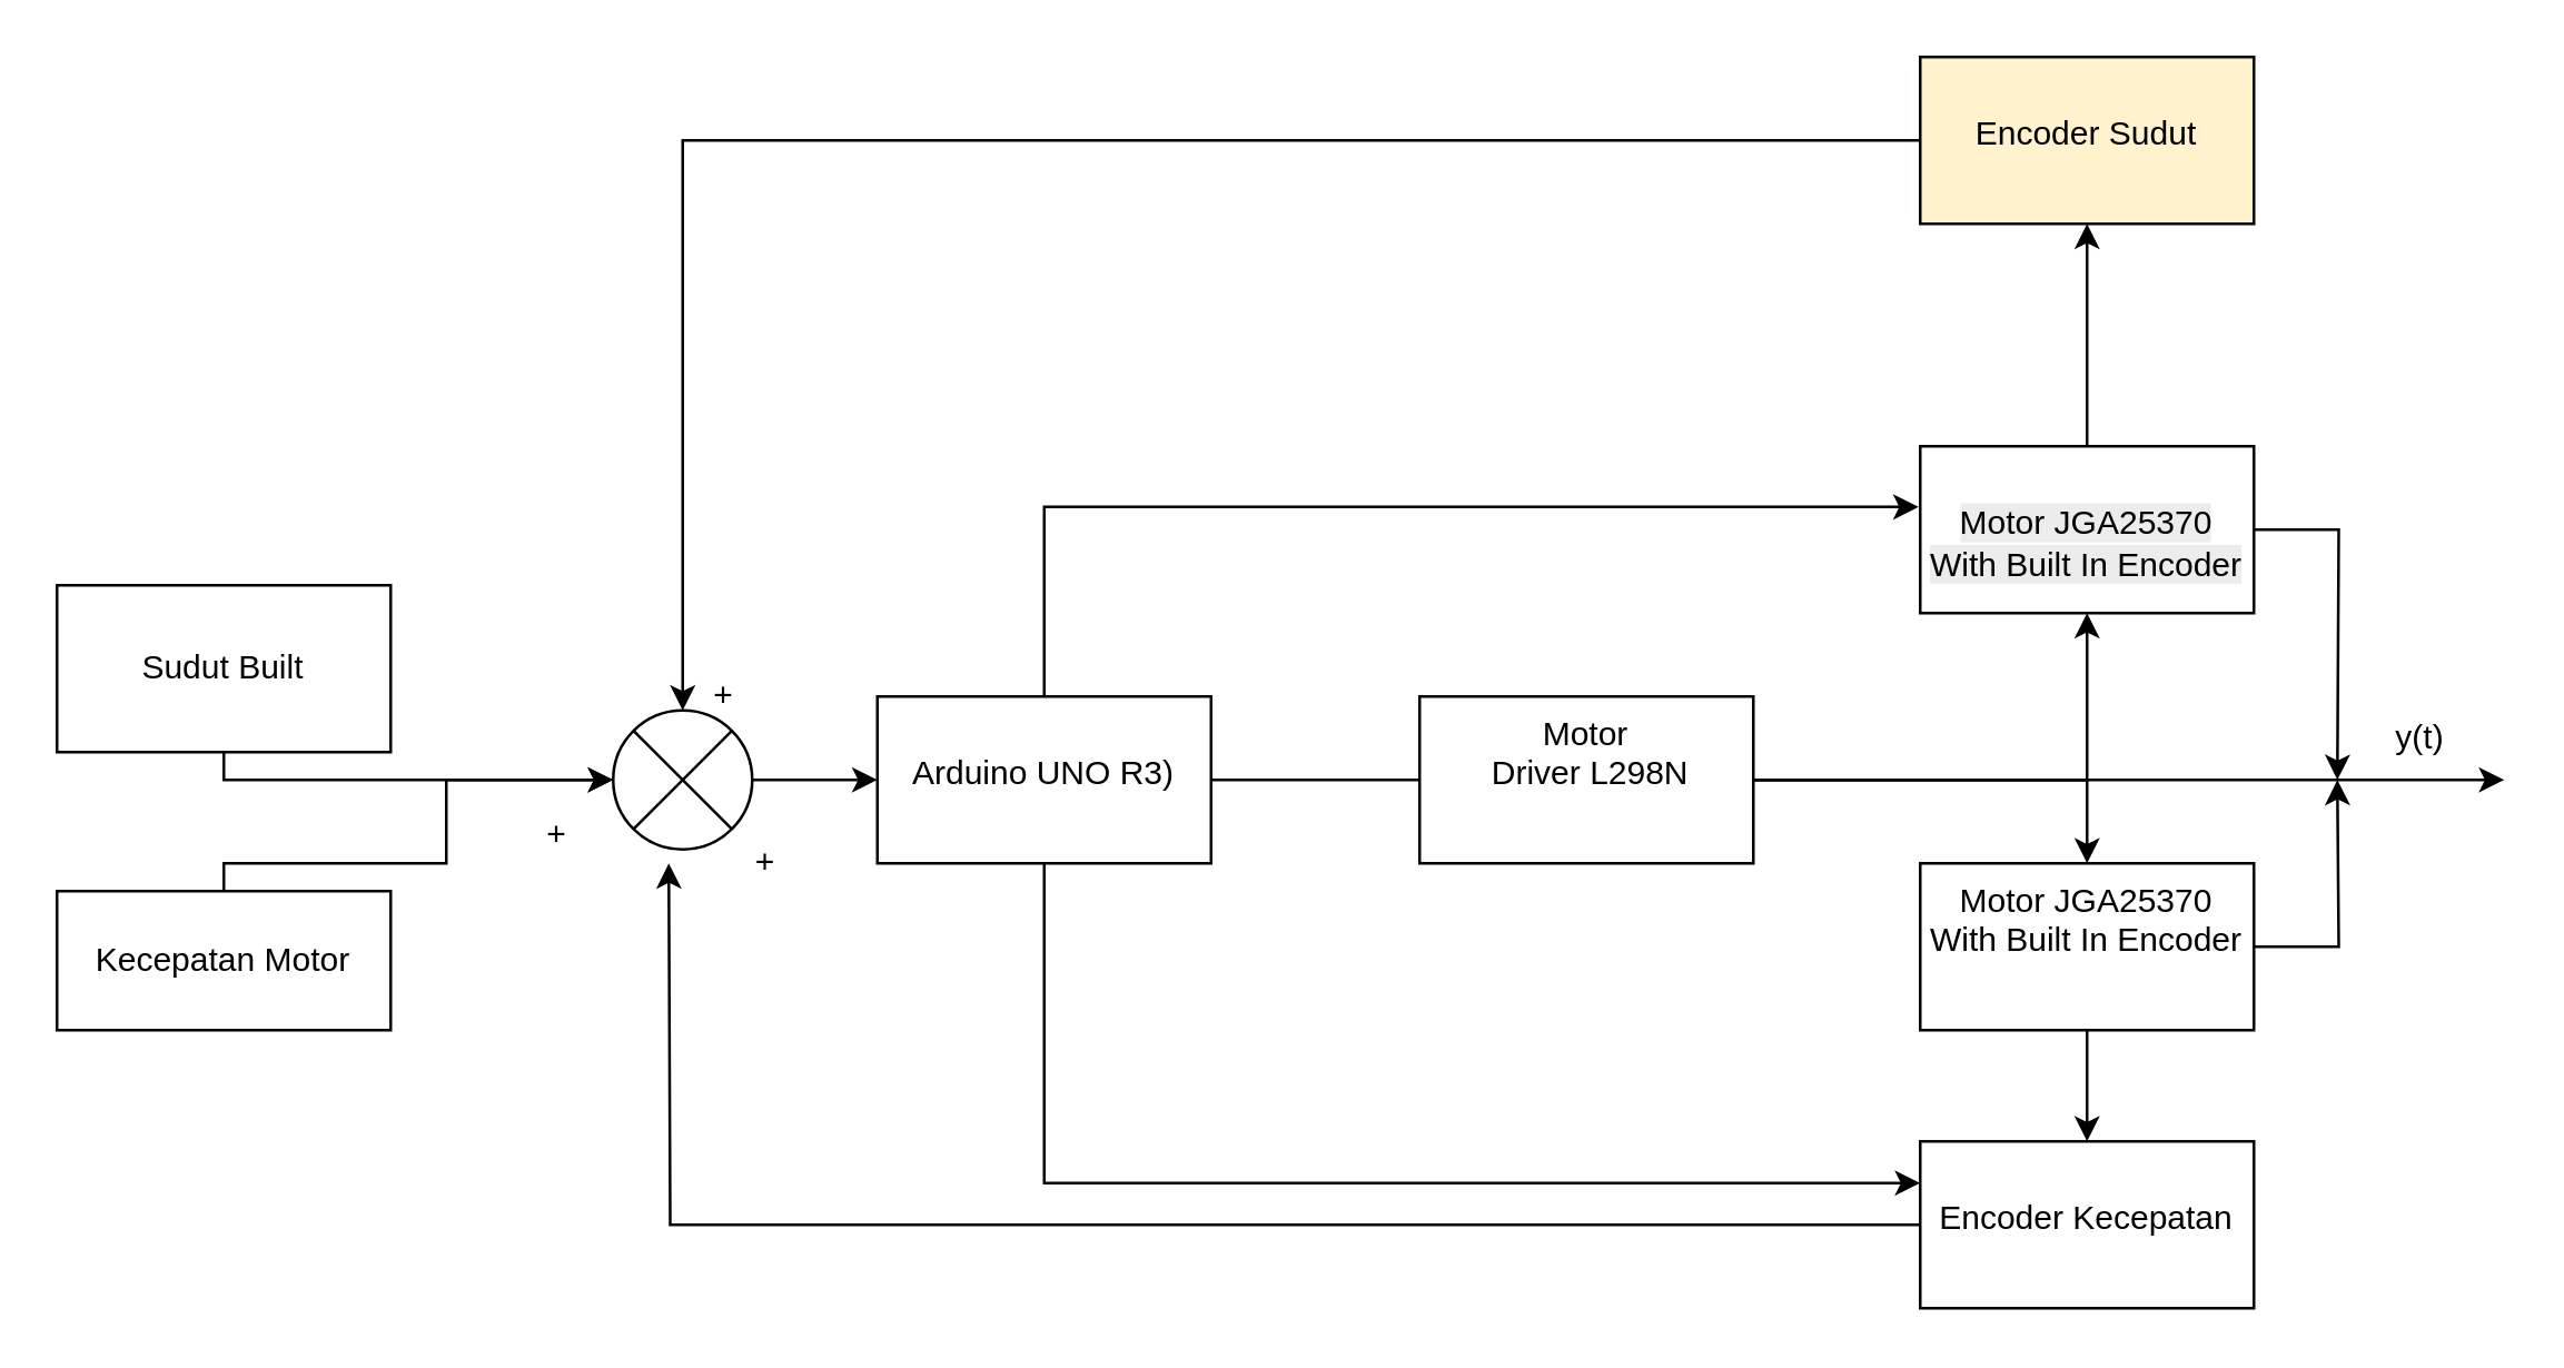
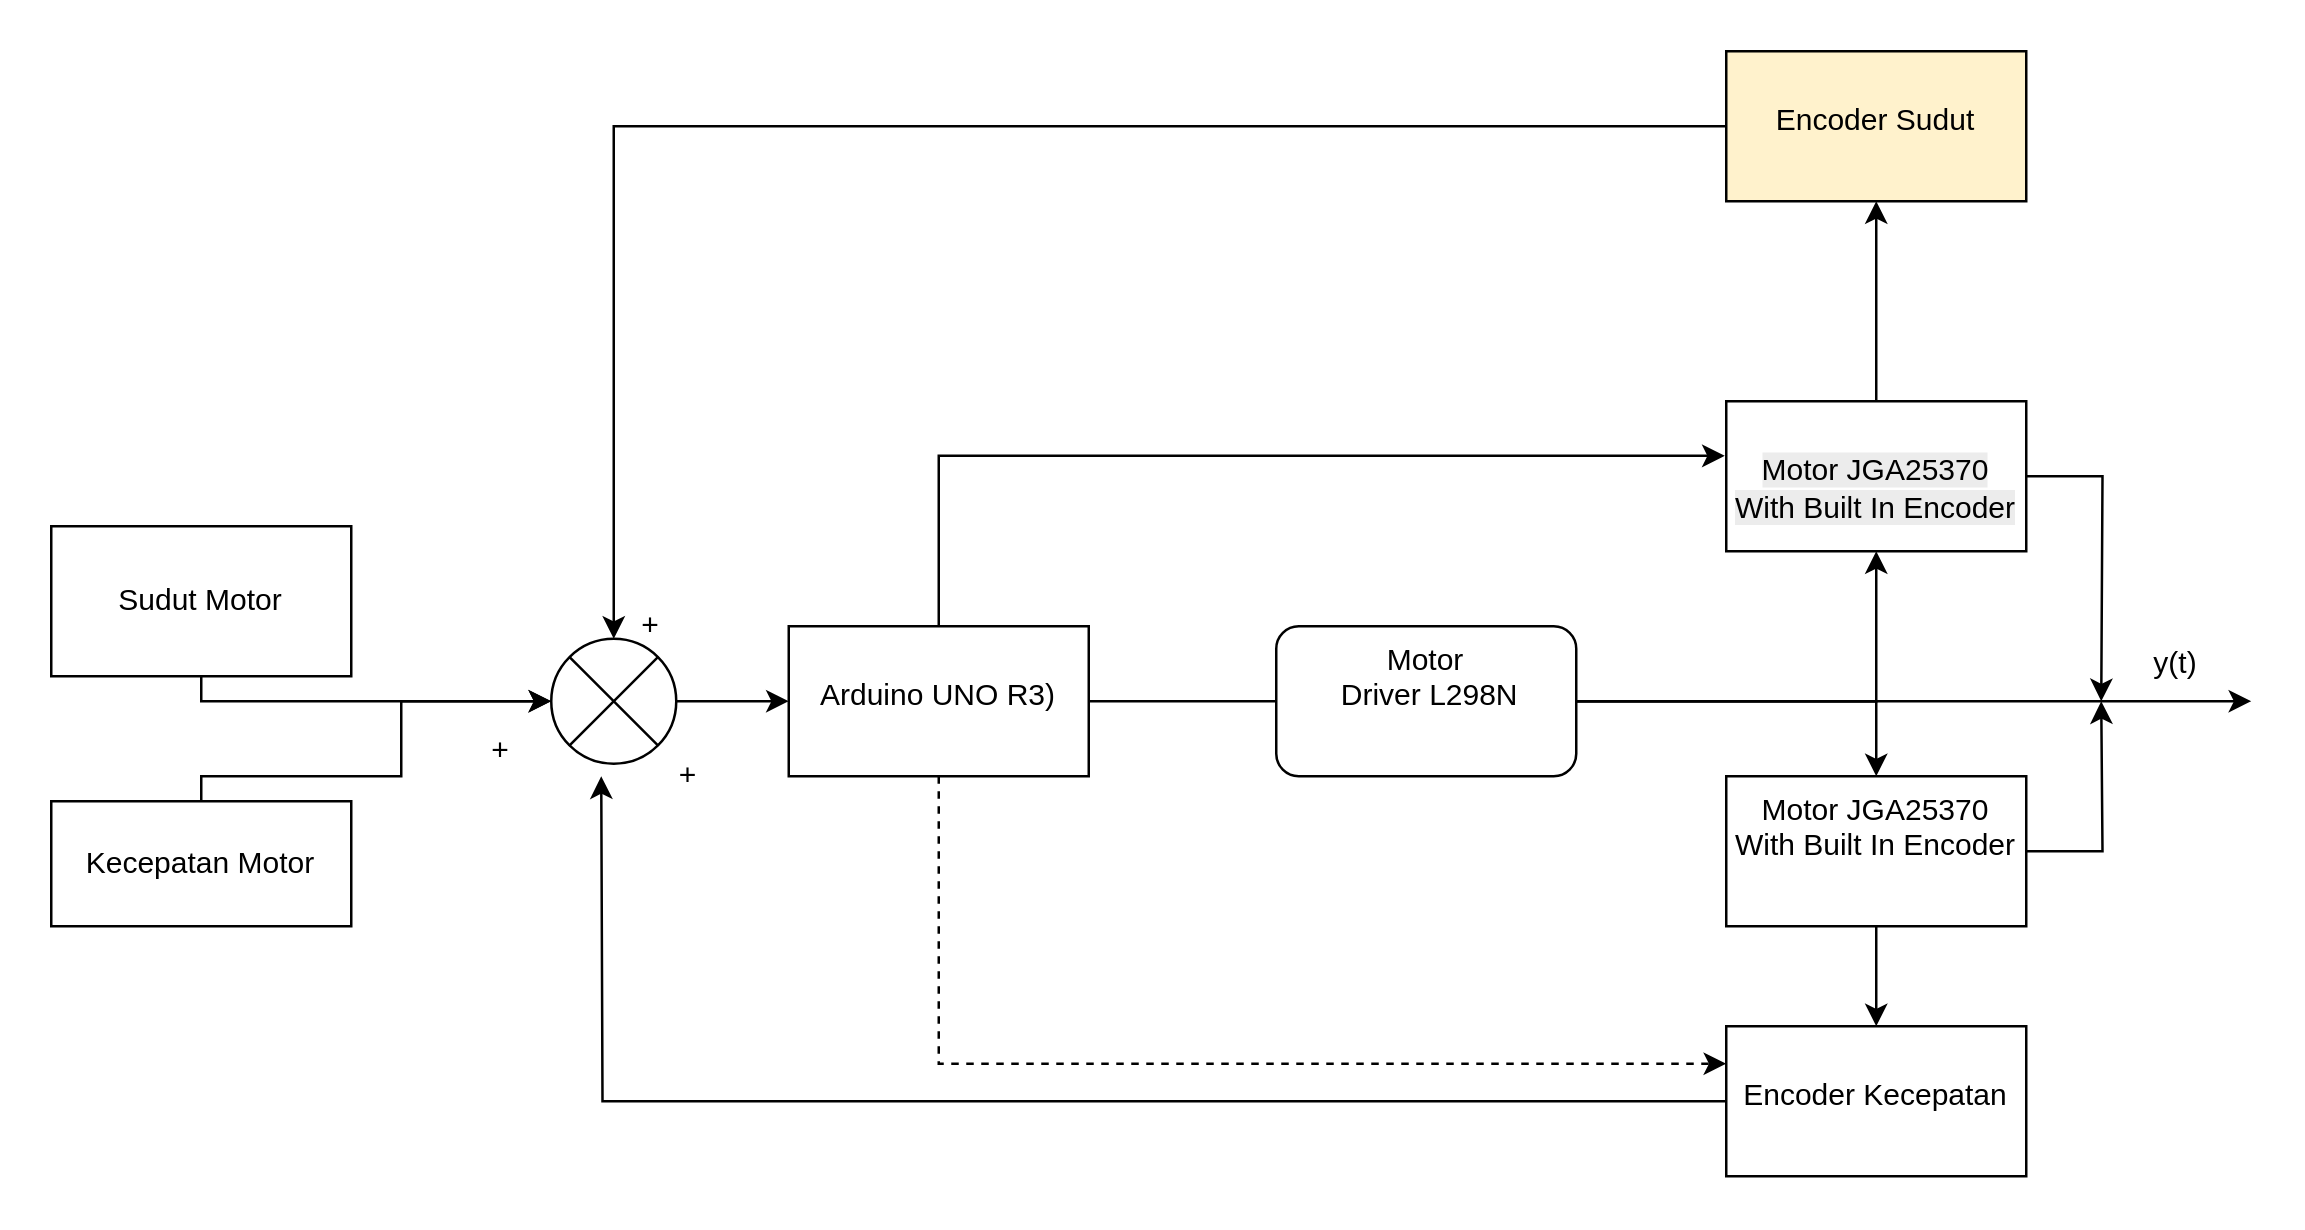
  <mxCell id="0" />
  <mxCell id="1" parent="0" />
  <mxCell id="2" style="edgeStyle=orthogonalEdgeStyle;rounded=0;orthogonalLoop=1;jettySize=auto;html=1;entryX=0.75;entryY=0;entryDx=0;entryDy=0;" parent="1" source="3" target="6" edge="1"><mxGeometry relative="1" as="geometry"><Array as="points"><mxPoint x="80" y="280" /></Array></mxGeometry></mxCell>
- <mxCell id="3" value="Sudut Built" style="rounded=0;whiteSpace=wrap;html=1;" parent="1" vertex="1"><mxGeometry x="20" y="210" width="120" height="60" as="geometry" /></mxCell>
+ <mxCell id="3" value="Sudut Motor" style="rounded=0;whiteSpace=wrap;html=1;" parent="1" vertex="1"><mxGeometry x="20" y="210" width="120" height="60" as="geometry" /></mxCell>
  <mxCell id="4" value="" style="edgeStyle=orthogonalEdgeStyle;rounded=0;orthogonalLoop=1;jettySize=auto;html=1;" parent="1" source="5" target="9" edge="1"><mxGeometry relative="1" as="geometry" /></mxCell>
  <mxCell id="5" value="" style="verticalLabelPosition=bottom;verticalAlign=top;html=1;shape=mxgraph.flowchart.or;" parent="1" vertex="1"><mxGeometry x="220" y="255" width="50" height="50" as="geometry" /></mxCell>
  <mxCell id="6" value="+" style="text;html=1;align=center;verticalAlign=middle;whiteSpace=wrap;rounded=0;" parent="1" vertex="1"><mxGeometry x="160" y="280" width="80" height="40" as="geometry" /></mxCell>
  <mxCell id="7" value="" style="edgeStyle=orthogonalEdgeStyle;rounded=0;orthogonalLoop=1;jettySize=auto;html=1;endArrow=none;" parent="1" source="9" target="13" edge="1"><mxGeometry relative="1" as="geometry" /></mxCell>
- <mxCell id="8" style="edgeStyle=orthogonalEdgeStyle;rounded=0;orthogonalLoop=1;jettySize=auto;html=1;entryX=0;entryY=0.25;entryDx=0;entryDy=0;" parent="1" source="9" target="22" edge="1"><mxGeometry relative="1" as="geometry"><Array as="points"><mxPoint x="375" y="425" /></Array></mxGeometry></mxCell>
+ <mxCell id="8" style="edgeStyle=orthogonalEdgeStyle;rounded=0;orthogonalLoop=1;jettySize=auto;html=1;entryX=0;entryY=0.25;entryDx=0;entryDy=0;dashed=1;" parent="1" source="9" target="22" edge="1"><mxGeometry relative="1" as="geometry"><Array as="points"><mxPoint x="375" y="425" /></Array></mxGeometry></mxCell>
  <mxCell id="9" value="&lt;div&gt;&lt;br&gt;&lt;/div&gt;&lt;div&gt;Arduino UNO R3)&lt;/div&gt;" style="whiteSpace=wrap;html=1;verticalAlign=top;" parent="1" vertex="1"><mxGeometry x="315" y="250" width="120" height="60" as="geometry" /></mxCell>
  <mxCell id="10" value="" style="edgeStyle=orthogonalEdgeStyle;rounded=0;orthogonalLoop=1;jettySize=auto;html=1;" parent="1" source="13" target="16" edge="1"><mxGeometry relative="1" as="geometry" /></mxCell>
  <mxCell id="11" style="edgeStyle=orthogonalEdgeStyle;rounded=0;orthogonalLoop=1;jettySize=auto;html=1;entryX=0.5;entryY=0;entryDx=0;entryDy=0;" parent="1" source="13" target="19" edge="1"><mxGeometry relative="1" as="geometry" /></mxCell>
  <mxCell id="12" style="edgeStyle=orthogonalEdgeStyle;rounded=0;orthogonalLoop=1;jettySize=auto;html=1;" parent="1" source="13" edge="1"><mxGeometry relative="1" as="geometry"><mxPoint x="900" y="280" as="targetPoint" /></mxGeometry></mxCell>
- <mxCell id="13" value="Motor&lt;div&gt;&amp;nbsp;Driver L298N&lt;/div&gt;" style="whiteSpace=wrap;html=1;verticalAlign=top;" parent="1" vertex="1"><mxGeometry x="510" y="250" width="120" height="60" as="geometry" /></mxCell>
+ <mxCell id="13" value="Motor&lt;div&gt;&amp;nbsp;Driver L298N&lt;/div&gt;" style="whiteSpace=wrap;html=1;verticalAlign=top;rounded=1;" parent="1" vertex="1"><mxGeometry x="510" y="250" width="120" height="60" as="geometry" /></mxCell>
  <mxCell id="14" value="" style="edgeStyle=orthogonalEdgeStyle;rounded=0;orthogonalLoop=1;jettySize=auto;html=1;" parent="1" source="16" target="20" edge="1"><mxGeometry relative="1" as="geometry" /></mxCell>
  <mxCell id="15" style="edgeStyle=orthogonalEdgeStyle;rounded=0;orthogonalLoop=1;jettySize=auto;html=1;" parent="1" source="16" edge="1"><mxGeometry relative="1" as="geometry"><mxPoint x="840" y="280" as="targetPoint" /></mxGeometry></mxCell>
  <mxCell id="16" value="&#10;&lt;span style=&quot;color: rgb(0, 0, 0); font-family: Helvetica; font-size: 12px; font-style: normal; font-variant-ligatures: normal; font-variant-caps: normal; font-weight: 400; letter-spacing: normal; orphans: 2; text-align: center; text-indent: 0px; text-transform: none; widows: 2; word-spacing: 0px; -webkit-text-stroke-width: 0px; white-space: normal; background-color: rgb(236, 236, 236); text-decoration-thickness: initial; text-decoration-style: initial; text-decoration-color: initial; display: inline !important; float: none;&quot;&gt;Motor JGA25370 With Built In Encoder&lt;/span&gt;&#10;&#10;" style="whiteSpace=wrap;html=1;verticalAlign=top;" parent="1" vertex="1"><mxGeometry x="690" y="160" width="120" height="60" as="geometry" /></mxCell>
  <mxCell id="17" value="" style="edgeStyle=orthogonalEdgeStyle;rounded=0;orthogonalLoop=1;jettySize=auto;html=1;" parent="1" source="19" target="22" edge="1"><mxGeometry relative="1" as="geometry" /></mxCell>
  <mxCell id="18" style="edgeStyle=orthogonalEdgeStyle;rounded=0;orthogonalLoop=1;jettySize=auto;html=1;" parent="1" source="19" edge="1"><mxGeometry relative="1" as="geometry"><mxPoint x="840" y="280" as="targetPoint" /></mxGeometry></mxCell>
  <mxCell id="19" value="Motor JGA25370 With Built In Encoder" style="whiteSpace=wrap;html=1;verticalAlign=top;" parent="1" vertex="1"><mxGeometry x="690" y="310" width="120" height="60" as="geometry" /></mxCell>
  <mxCell id="20" value="&lt;br&gt;Encoder Sudut" style="whiteSpace=wrap;html=1;verticalAlign=top;fillColor=#fff2cc;" parent="1" vertex="1"><mxGeometry x="690" y="20" width="120" height="60" as="geometry" /></mxCell>
  <mxCell id="21" style="edgeStyle=orthogonalEdgeStyle;rounded=0;orthogonalLoop=1;jettySize=auto;html=1;" parent="1" source="22" edge="1"><mxGeometry relative="1" as="geometry"><mxPoint x="240" y="310" as="targetPoint" /></mxGeometry></mxCell>
  <mxCell id="22" value="&lt;br&gt;Encoder Kecepatan" style="whiteSpace=wrap;html=1;verticalAlign=top;" parent="1" vertex="1"><mxGeometry x="690" y="410" width="120" height="60" as="geometry" /></mxCell>
  <mxCell id="23" value="+" style="text;html=1;align=center;verticalAlign=middle;whiteSpace=wrap;rounded=0;" parent="1" vertex="1"><mxGeometry x="220" y="230" width="80" height="40" as="geometry" /></mxCell>
  <mxCell id="24" style="edgeStyle=orthogonalEdgeStyle;rounded=0;orthogonalLoop=1;jettySize=auto;html=1;entryX=0.5;entryY=0;entryDx=0;entryDy=0;entryPerimeter=0;" parent="1" source="20" target="5" edge="1"><mxGeometry relative="1" as="geometry" /></mxCell>
  <mxCell id="25" value="+" style="text;html=1;align=center;verticalAlign=middle;whiteSpace=wrap;rounded=0;" parent="1" vertex="1"><mxGeometry x="235" y="290" width="80" height="40" as="geometry" /></mxCell>
  <mxCell id="26" style="edgeStyle=orthogonalEdgeStyle;rounded=0;orthogonalLoop=1;jettySize=auto;html=1;entryX=-0.005;entryY=0.364;entryDx=0;entryDy=0;entryPerimeter=0;" parent="1" source="9" target="16" edge="1"><mxGeometry relative="1" as="geometry"><Array as="points"><mxPoint x="375" y="182" /></Array></mxGeometry></mxCell>
  <mxCell id="27" value="y(t)" style="text;html=1;align=center;verticalAlign=middle;whiteSpace=wrap;rounded=0;" parent="1" vertex="1"><mxGeometry x="840" y="250" width="60" height="30" as="geometry" /></mxCell>
  <mxCell id="28" style="edgeStyle=orthogonalEdgeStyle;rounded=0;orthogonalLoop=1;jettySize=auto;html=1;entryX=0.75;entryY=0;entryDx=0;entryDy=0;" parent="1" source="29" target="6" edge="1"><mxGeometry relative="1" as="geometry"><Array as="points"><mxPoint x="80" y="310" /><mxPoint x="160" y="310" /><mxPoint x="160" y="280" /></Array></mxGeometry></mxCell>
  <mxCell id="29" value="Kecepatan Motor" style="rounded=0;whiteSpace=wrap;html=1;" parent="1" vertex="1"><mxGeometry x="20" y="320" width="120" height="50" as="geometry" /></mxCell>
